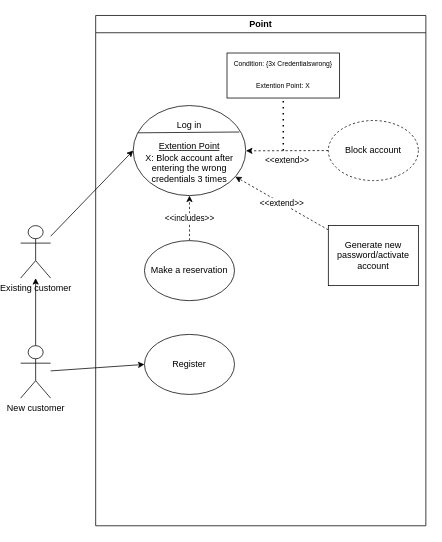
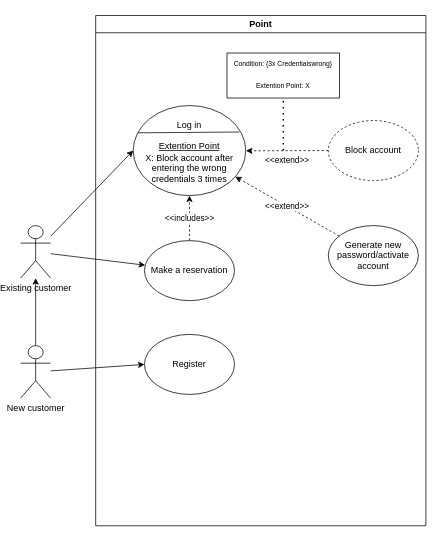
  <mxCell id="0" />
  <mxCell id="1" parent="0" />
  <mxCell id="2" value="Point" style="swimlane;whiteSpace=wrap;html=1;" vertex="1" parent="1"><mxGeometry x="120" width="440" height="680" as="geometry" y="20" /></mxCell>
  <mxCell id="3" value="Log in&lt;div&gt;&lt;br&gt;&lt;u&gt;Extention Point&lt;/u&gt;&lt;div&gt;X: Block account after entering the wrong credentials 3 times&lt;/div&gt;&lt;/div&gt;" style="ellipse;whiteSpace=wrap;html=1;spacingTop=0;spacingBottom=-4;" vertex="1" parent="2"><mxGeometry x="50" y="120" width="150" height="120" as="geometry" /></mxCell>
  <mxCell id="4" value="&amp;lt;&amp;lt;includes&amp;gt;&amp;gt;" style="rounded=0;orthogonalLoop=1;jettySize=auto;html=1;entryX=0.5;entryY=1;entryDx=0;entryDy=0;dashed=1;" edge="1" parent="2" source="5" target="3"><mxGeometry relative="1" as="geometry" /></mxCell>
  <mxCell id="5" value="Make a reservation" style="ellipse;whiteSpace=wrap;html=1;" vertex="1" parent="2"><mxGeometry x="65" y="300" width="120" height="80" as="geometry" /></mxCell>
  <mxCell id="6" value="Register" style="ellipse;whiteSpace=wrap;html=1;" vertex="1" parent="2"><mxGeometry x="65" y="425" width="120" height="80" as="geometry" /></mxCell>
  <mxCell id="7" value="" style="endArrow=none;html=1;rounded=0;entryX=0.943;entryY=0.294;entryDx=0;entryDy=0;exitX=0.041;exitY=0.303;exitDx=0;exitDy=0;spacingLeft=0;spacingBottom=0;entryPerimeter=0;exitPerimeter=0;" edge="1" parent="2" source="3" target="3"><mxGeometry width="50" height="50" relative="1" as="geometry"><mxPoint x="-170" y="300" as="sourcePoint" /><mxPoint x="-120" y="250" as="targetPoint" /></mxGeometry></mxCell>
  <mxCell id="8" value="&amp;lt;&amp;lt;extend&amp;gt;&amp;gt;" style="rounded=0;orthogonalLoop=1;jettySize=auto;html=1;dashed=1;verticalAlign=top;entryX=1.002;entryY=0.503;entryDx=0;entryDy=0;entryPerimeter=0;" edge="1" parent="2" source="9" target="3"><mxGeometry relative="1" as="geometry"><mxPoint x="190.0" y="195" as="targetPoint" /></mxGeometry></mxCell>
  <mxCell id="9" value="Block account" style="ellipse;whiteSpace=wrap;html=1;dashed=1;" vertex="1" parent="2"><mxGeometry x="310" y="140" width="120" height="80" as="geometry" /></mxCell>
  <mxCell id="10" value="&lt;div&gt;&lt;font style=&quot;font-size: 9px;&quot;&gt;Condition: {3x Credentialswrong}&lt;/font&gt;&lt;/div&gt;&lt;div&gt;&lt;font style=&quot;font-size: 9px;&quot;&gt;&lt;br&gt;&lt;/font&gt;&lt;/div&gt;&lt;div&gt;&lt;font style=&quot;font-size: 9px;&quot;&gt;Extention Point: X&lt;/font&gt;&lt;/div&gt;" style="rounded=0;whiteSpace=wrap;html=1;verticalAlign=top;" vertex="1" parent="2"><mxGeometry x="175" y="50" width="150" height="60" as="geometry" /></mxCell>
  <mxCell id="11" value="&amp;lt;&amp;lt;extend&amp;gt;&amp;gt;" style="rounded=0;orthogonalLoop=1;jettySize=auto;html=1;dashed=1;" edge="1" parent="2" source="12" target="3"><mxGeometry relative="1" as="geometry" /></mxCell>
- <mxCell id="12" value="Generate new password/activate account" style="whiteSpace=wrap;html=1;rounded=0;" vertex="1" parent="2"><mxGeometry x="310" y="280" width="120" height="80" as="geometry" /></mxCell>
+ <mxCell id="12" value="Generate new password/activate account" style="ellipse;whiteSpace=wrap;html=1;" vertex="1" parent="2"><mxGeometry x="310" y="280" width="120" height="80" as="geometry" /></mxCell>
  <mxCell id="13" style="rounded=0;orthogonalLoop=1;jettySize=auto;html=1;entryX=0;entryY=0.5;entryDx=0;entryDy=0;" edge="1" parent="1" source="15" target="3"><mxGeometry relative="1" as="geometry" /></mxCell>
+ <mxCell id="14" style="rounded=0;orthogonalLoop=1;jettySize=auto;html=1;" edge="1" parent="1" source="15" target="5"><mxGeometry relative="1" as="geometry" /></mxCell>
  <mxCell id="15" value="Existing customer" style="shape=umlActor;verticalLabelPosition=bottom;verticalAlign=top;html=1;outlineConnect=0;" vertex="1" parent="1"><mxGeometry x="20" y="300" width="40" height="70" as="geometry" /></mxCell>
  <mxCell id="16" style="rounded=0;orthogonalLoop=1;jettySize=auto;html=1;entryX=0;entryY=0.5;entryDx=0;entryDy=0;" edge="1" parent="1" source="18" target="6"><mxGeometry relative="1" as="geometry" /></mxCell>
  <mxCell id="17" style="edgeStyle=orthogonalEdgeStyle;rounded=0;orthogonalLoop=1;jettySize=auto;html=1;" edge="1" parent="1" source="18" target="15"><mxGeometry relative="1" as="geometry" /></mxCell>
  <mxCell id="18" value="New customer&lt;div&gt;&lt;br&gt;&lt;/div&gt;" style="shape=umlActor;verticalLabelPosition=bottom;verticalAlign=top;html=1;outlineConnect=0;" vertex="1" parent="1"><mxGeometry x="20" y="460" width="40" height="70" as="geometry" /></mxCell>
  <mxCell id="19" value="" style="endArrow=none;dashed=1;html=1;dashPattern=1 3;strokeWidth=2;rounded=0;entryX=0.5;entryY=1;entryDx=0;entryDy=0;" edge="1" parent="1" target="10"><mxGeometry width="50" height="50" relative="1" as="geometry"><mxPoint x="370" y="200" as="sourcePoint" /><mxPoint x="370" y="160" as="targetPoint" /></mxGeometry></mxCell>
